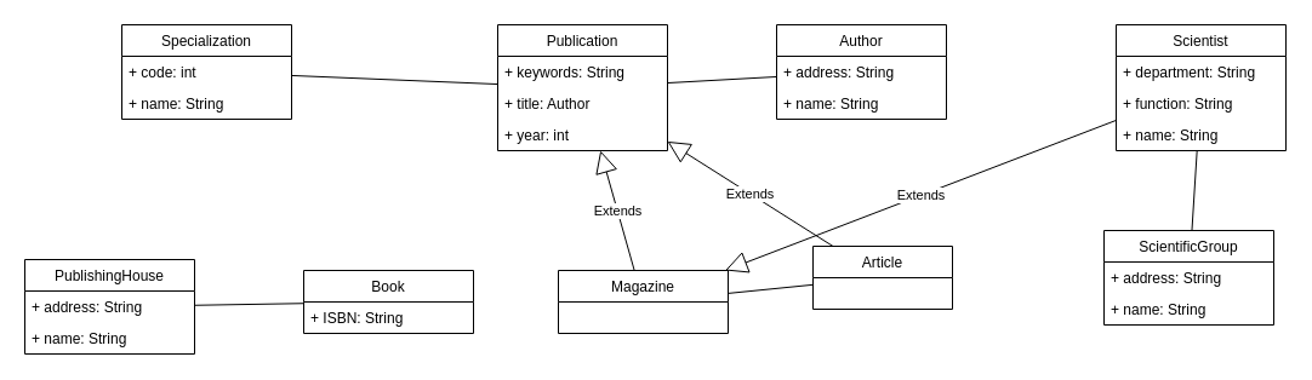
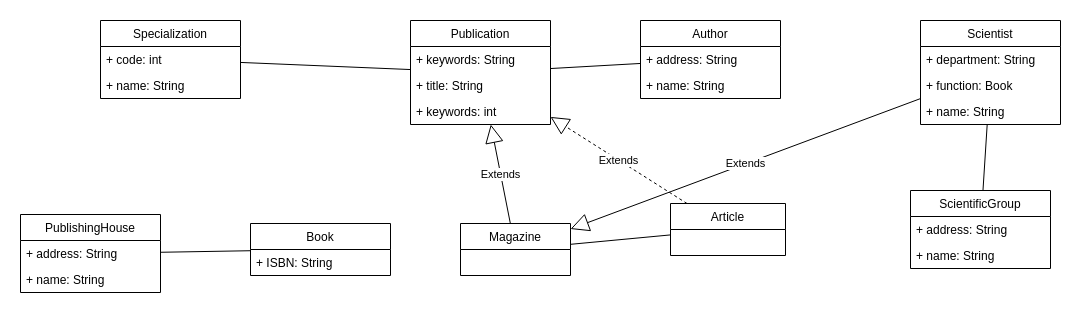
  <mxCell id="0" />
  <mxCell id="1" parent="0" />
  <mxCell id="2" value="PublishingHouse" style="swimlane;fontStyle=0;childLayout=stackLayout;horizontal=1;startSize=26;fillColor=none;horizontalStack=0;resizeParent=1;resizeParentMax=0;resizeLast=0;collapsible=1;marginBottom=0;" vertex="1" parent="1"><mxGeometry x="20" y="214" width="140" height="78" as="geometry" /></mxCell>
  <mxCell id="3" value="+ address: String" style="text;strokeColor=none;fillColor=none;align=left;verticalAlign=top;spacingLeft=4;spacingRight=4;overflow=hidden;rotatable=0;points=[[0,0.5],[1,0.5]];portConstraint=eastwest;" vertex="1" parent="2"><mxGeometry y="26" width="140" height="26" as="geometry" /></mxCell>
  <mxCell id="4" value="+ name: String" style="text;strokeColor=none;fillColor=none;align=left;verticalAlign=top;spacingLeft=4;spacingRight=4;overflow=hidden;rotatable=0;points=[[0,0.5],[1,0.5]];portConstraint=eastwest;" vertex="1" parent="2"><mxGeometry y="52" width="140" height="26" as="geometry" /></mxCell>
  <mxCell id="5" value="Publication" style="swimlane;fontStyle=0;childLayout=stackLayout;horizontal=1;startSize=26;fillColor=none;horizontalStack=0;resizeParent=1;resizeParentMax=0;resizeLast=0;collapsible=1;marginBottom=0;" vertex="1" parent="1"><mxGeometry x="410" y="20" width="140" height="104" as="geometry" /></mxCell>
  <mxCell id="6" value="+ keywords: String" style="text;strokeColor=none;fillColor=none;align=left;verticalAlign=top;spacingLeft=4;spacingRight=4;overflow=hidden;rotatable=0;points=[[0,0.5],[1,0.5]];portConstraint=eastwest;" vertex="1" parent="5"><mxGeometry y="26" width="140" height="26" as="geometry" /></mxCell>
- <mxCell id="7" value="+ title: Author" style="text;strokeColor=none;fillColor=none;align=left;verticalAlign=top;spacingLeft=4;spacingRight=4;overflow=hidden;rotatable=0;points=[[0,0.5],[1,0.5]];portConstraint=eastwest;" vertex="1" parent="5"><mxGeometry y="52" width="140" height="26" as="geometry" /></mxCell>
- <mxCell id="8" value="+ year: int" style="text;strokeColor=none;fillColor=none;align=left;verticalAlign=top;spacingLeft=4;spacingRight=4;overflow=hidden;rotatable=0;points=[[0,0.5],[1,0.5]];portConstraint=eastwest;" vertex="1" parent="5"><mxGeometry y="78" width="140" height="26" as="geometry" /></mxCell>
+ <mxCell id="7" value="+ title: String" style="text;strokeColor=none;fillColor=none;align=left;verticalAlign=top;spacingLeft=4;spacingRight=4;overflow=hidden;rotatable=0;points=[[0,0.5],[1,0.5]];portConstraint=eastwest;" vertex="1" parent="5"><mxGeometry y="52" width="140" height="26" as="geometry" /></mxCell>
+ <mxCell id="8" value="+ keywords: int" style="text;strokeColor=none;fillColor=none;align=left;verticalAlign=top;spacingLeft=4;spacingRight=4;overflow=hidden;rotatable=0;points=[[0,0.5],[1,0.5]];portConstraint=eastwest;" vertex="1" parent="5"><mxGeometry y="78" width="140" height="26" as="geometry" /></mxCell>
  <mxCell id="9" value="Scientist" style="swimlane;fontStyle=0;childLayout=stackLayout;horizontal=1;startSize=26;fillColor=none;horizontalStack=0;resizeParent=1;resizeParentMax=0;resizeLast=0;collapsible=1;marginBottom=0;" vertex="1" parent="1"><mxGeometry x="920" y="20" width="140" height="104" as="geometry" /></mxCell>
  <mxCell id="10" value="+ department: String" style="text;strokeColor=none;fillColor=none;align=left;verticalAlign=top;spacingLeft=4;spacingRight=4;overflow=hidden;rotatable=0;points=[[0,0.5],[1,0.5]];portConstraint=eastwest;" vertex="1" parent="9"><mxGeometry y="26" width="140" height="26" as="geometry" /></mxCell>
- <mxCell id="11" value="+ function: String" style="text;strokeColor=none;fillColor=none;align=left;verticalAlign=top;spacingLeft=4;spacingRight=4;overflow=hidden;rotatable=0;points=[[0,0.5],[1,0.5]];portConstraint=eastwest;" vertex="1" parent="9"><mxGeometry y="52" width="140" height="26" as="geometry" /></mxCell>
+ <mxCell id="11" value="+ function: Book" style="text;strokeColor=none;fillColor=none;align=left;verticalAlign=top;spacingLeft=4;spacingRight=4;overflow=hidden;rotatable=0;points=[[0,0.5],[1,0.5]];portConstraint=eastwest;" vertex="1" parent="9"><mxGeometry y="52" width="140" height="26" as="geometry" /></mxCell>
  <mxCell id="12" value="+ name: String" style="text;strokeColor=none;fillColor=none;align=left;verticalAlign=top;spacingLeft=4;spacingRight=4;overflow=hidden;rotatable=0;points=[[0,0.5],[1,0.5]];portConstraint=eastwest;" vertex="1" parent="9"><mxGeometry y="78" width="140" height="26" as="geometry" /></mxCell>
  <mxCell id="13" value="Book" style="swimlane;fontStyle=0;childLayout=stackLayout;horizontal=1;startSize=26;fillColor=none;horizontalStack=0;resizeParent=1;resizeParentMax=0;resizeLast=0;collapsible=1;marginBottom=0;" vertex="1" parent="1"><mxGeometry x="250" y="223" width="140" height="52" as="geometry" /></mxCell>
  <mxCell id="14" value="+ ISBN: String" style="text;strokeColor=none;fillColor=none;align=left;verticalAlign=top;spacingLeft=4;spacingRight=4;overflow=hidden;rotatable=0;points=[[0,0.5],[1,0.5]];portConstraint=eastwest;" vertex="1" parent="13"><mxGeometry y="26" width="140" height="26" as="geometry" /></mxCell>
  <mxCell id="15" value="" style="endArrow=none;html=1;rounded=0;" edge="1" parent="1" source="13" target="2"><mxGeometry width="50" height="50" relative="1" as="geometry"><mxPoint x="170" y="44" as="sourcePoint" /><mxPoint x="220" y="-6" as="targetPoint" /></mxGeometry></mxCell>
  <mxCell id="16" value="Specialization" style="swimlane;fontStyle=0;childLayout=stackLayout;horizontal=1;startSize=26;fillColor=none;horizontalStack=0;resizeParent=1;resizeParentMax=0;resizeLast=0;collapsible=1;marginBottom=0;" vertex="1" parent="1"><mxGeometry x="100" y="20" width="140" height="78" as="geometry" /></mxCell>
  <mxCell id="17" value="+ code: int" style="text;strokeColor=none;fillColor=none;align=left;verticalAlign=top;spacingLeft=4;spacingRight=4;overflow=hidden;rotatable=0;points=[[0,0.5],[1,0.5]];portConstraint=eastwest;" vertex="1" parent="16"><mxGeometry y="26" width="140" height="26" as="geometry" /></mxCell>
  <mxCell id="18" value="+ name: String" style="text;strokeColor=none;fillColor=none;align=left;verticalAlign=top;spacingLeft=4;spacingRight=4;overflow=hidden;rotatable=0;points=[[0,0.5],[1,0.5]];portConstraint=eastwest;" vertex="1" parent="16"><mxGeometry y="52" width="140" height="26" as="geometry" /></mxCell>
  <mxCell id="19" value="ScientificGroup" style="swimlane;fontStyle=0;childLayout=stackLayout;horizontal=1;startSize=26;fillColor=none;horizontalStack=0;resizeParent=1;resizeParentMax=0;resizeLast=0;collapsible=1;marginBottom=0;" vertex="1" parent="1"><mxGeometry x="910" y="190" width="140" height="78" as="geometry" /></mxCell>
  <mxCell id="20" value="+ address: String" style="text;strokeColor=none;fillColor=none;align=left;verticalAlign=top;spacingLeft=4;spacingRight=4;overflow=hidden;rotatable=0;points=[[0,0.5],[1,0.5]];portConstraint=eastwest;" vertex="1" parent="19"><mxGeometry y="26" width="140" height="26" as="geometry" /></mxCell>
  <mxCell id="21" value="+ name: String" style="text;strokeColor=none;fillColor=none;align=left;verticalAlign=top;spacingLeft=4;spacingRight=4;overflow=hidden;rotatable=0;points=[[0,0.5],[1,0.5]];portConstraint=eastwest;" vertex="1" parent="19"><mxGeometry y="52" width="140" height="26" as="geometry" /></mxCell>
  <mxCell id="22" value="" style="endArrow=none;html=1;rounded=0;" edge="1" parent="1" source="9" target="19"><mxGeometry width="50" height="50" relative="1" as="geometry"><mxPoint x="470" y="280" as="sourcePoint" /><mxPoint x="520" y="230" as="targetPoint" /></mxGeometry></mxCell>
  <mxCell id="23" value="" style="endArrow=none;html=1;rounded=0;" edge="1" parent="1" source="5" target="16"><mxGeometry width="50" height="50" relative="1" as="geometry"><mxPoint x="370" y="300" as="sourcePoint" /><mxPoint x="420" y="250" as="targetPoint" /></mxGeometry></mxCell>
  <mxCell id="24" value="Article" style="swimlane;fontStyle=0;childLayout=stackLayout;horizontal=1;startSize=26;fillColor=none;horizontalStack=0;resizeParent=1;resizeParentMax=0;resizeLast=0;collapsible=1;marginBottom=0;" vertex="1" parent="1"><mxGeometry x="670" y="203" width="115" height="52" as="geometry" /></mxCell>
- <mxCell id="25" value="Magazine" style="swimlane;fontStyle=0;childLayout=stackLayout;horizontal=1;startSize=26;fillColor=none;horizontalStack=0;resizeParent=1;resizeParentMax=0;resizeLast=0;collapsible=1;marginBottom=0;" vertex="1" parent="1"><mxGeometry x="460" y="223" width="140" height="52" as="geometry" /></mxCell>
- <mxCell id="26" value="Extends" style="endArrow=block;endSize=16;endFill=0;html=1;rounded=0;" edge="1" parent="1" source="24" target="5"><mxGeometry width="160" relative="1" as="geometry"><mxPoint x="270" y="330" as="sourcePoint" /><mxPoint x="430" y="330" as="targetPoint" /></mxGeometry></mxCell>
+ <mxCell id="25" value="Magazine" style="swimlane;fontStyle=0;childLayout=stackLayout;horizontal=1;startSize=26;fillColor=none;horizontalStack=0;resizeParent=1;resizeParentMax=0;resizeLast=0;collapsible=1;marginBottom=0;" vertex="1" parent="1"><mxGeometry x="460" y="223" width="110" height="52" as="geometry" /></mxCell>
+ <mxCell id="26" value="Extends" style="endArrow=block;endSize=16;endFill=0;html=1;rounded=0;dashed=1;" edge="1" parent="1" source="24" target="5"><mxGeometry width="160" relative="1" as="geometry"><mxPoint x="270" y="330" as="sourcePoint" /><mxPoint x="430" y="330" as="targetPoint" /></mxGeometry></mxCell>
  <mxCell id="27" value="Extends" style="endArrow=block;endSize=16;endFill=0;html=1;rounded=0;" edge="1" parent="1" source="25" target="5"><mxGeometry width="160" relative="1" as="geometry"><mxPoint x="394.598" y="520" as="sourcePoint" /><mxPoint x="300.805" y="424" as="targetPoint" /></mxGeometry></mxCell>
  <mxCell id="28" value="" style="endArrow=none;html=1;rounded=0;" edge="1" parent="1" source="24" target="25"><mxGeometry width="50" height="50" relative="1" as="geometry"><mxPoint x="470" y="390" as="sourcePoint" /><mxPoint x="520" y="340" as="targetPoint" /></mxGeometry></mxCell>
  <mxCell id="29" value="Author" style="swimlane;fontStyle=0;childLayout=stackLayout;horizontal=1;startSize=26;fillColor=none;horizontalStack=0;resizeParent=1;resizeParentMax=0;resizeLast=0;collapsible=1;marginBottom=0;" vertex="1" parent="1"><mxGeometry x="640" y="20" width="140" height="78" as="geometry" /></mxCell>
  <mxCell id="30" value="+ address: String" style="text;strokeColor=none;fillColor=none;align=left;verticalAlign=top;spacingLeft=4;spacingRight=4;overflow=hidden;rotatable=0;points=[[0,0.5],[1,0.5]];portConstraint=eastwest;" vertex="1" parent="29"><mxGeometry y="26" width="140" height="26" as="geometry" /></mxCell>
  <mxCell id="31" value="+ name: String" style="text;strokeColor=none;fillColor=none;align=left;verticalAlign=top;spacingLeft=4;spacingRight=4;overflow=hidden;rotatable=0;points=[[0,0.5],[1,0.5]];portConstraint=eastwest;" vertex="1" parent="29"><mxGeometry y="52" width="140" height="26" as="geometry" /></mxCell>
  <mxCell id="32" value="" style="endArrow=none;html=1;rounded=0;" edge="1" parent="1" source="5" target="29"><mxGeometry width="50" height="50" relative="1" as="geometry"><mxPoint x="480" y="300" as="sourcePoint" /><mxPoint x="530" y="250" as="targetPoint" /></mxGeometry></mxCell>
  <mxCell id="33" value="Extends" style="endArrow=block;endSize=16;endFill=0;html=1;rounded=0;" edge="1" parent="1" source="9" target="25"><mxGeometry width="160" relative="1" as="geometry"><mxPoint x="430" y="270" as="sourcePoint" /><mxPoint x="590" y="270" as="targetPoint" /></mxGeometry></mxCell>
